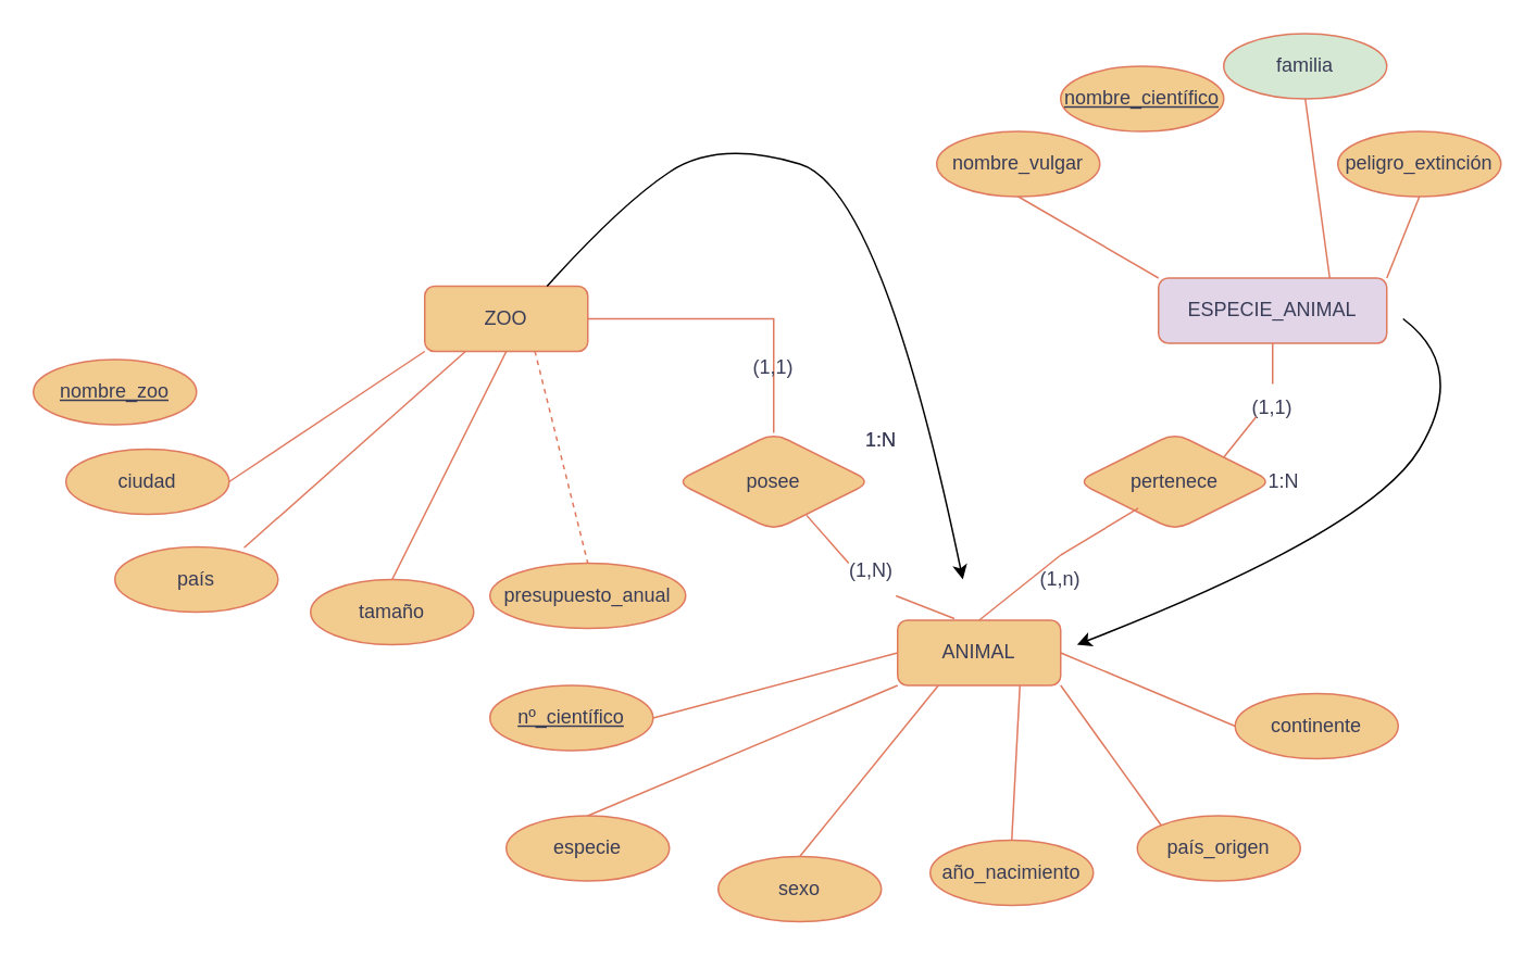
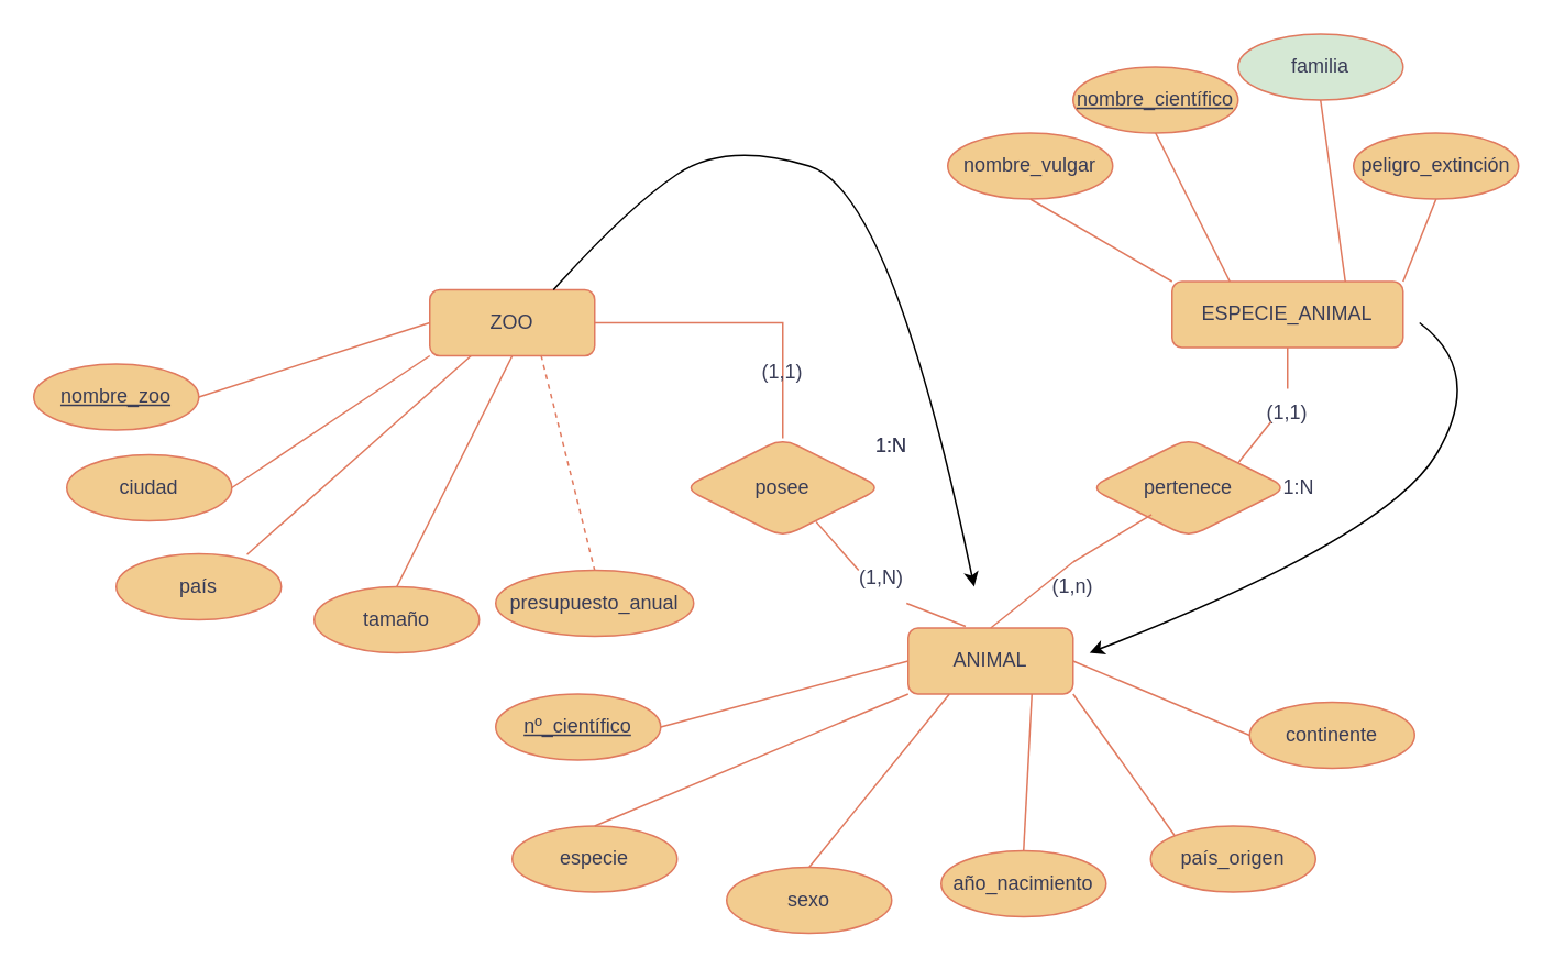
  <mxCell id="0" />
  <mxCell id="1" parent="0" />
  <mxCell id="2" value="(1,N)" style="text;html=1;strokeColor=none;fillColor=none;align=center;verticalAlign=middle;whiteSpace=wrap;rounded=1;labelBackgroundColor=none;fontColor=#393C56;" parent="1" vertex="1"><mxGeometry x="504" y="335" width="60" height="30" as="geometry" /></mxCell>
  <mxCell id="3" value="(1,n)" style="text;html=1;strokeColor=none;fillColor=none;align=center;verticalAlign=middle;whiteSpace=wrap;rounded=1;labelBackgroundColor=none;fontColor=#393C56;" parent="1" vertex="1"><mxGeometry x="620" y="340" width="60" height="30" as="geometry" /></mxCell>
  <mxCell id="4" value="(1,1)" style="text;html=1;strokeColor=none;fillColor=none;align=center;verticalAlign=middle;whiteSpace=wrap;rounded=1;labelBackgroundColor=none;fontColor=#393C56;" parent="1" vertex="1"><mxGeometry x="750" y="235" width="60" height="30" as="geometry" /></mxCell>
  <mxCell id="5" value="1:N" style="text;html=1;strokeColor=none;fillColor=none;align=center;verticalAlign=middle;whiteSpace=wrap;rounded=1;labelBackgroundColor=none;fontColor=#393C56;" parent="1" vertex="1"><mxGeometry x="757" y="280" width="60" height="30" as="geometry" /></mxCell>
  <mxCell id="6" value="1:N" style="text;html=1;strokeColor=none;fillColor=none;align=center;verticalAlign=middle;whiteSpace=wrap;rounded=1;labelBackgroundColor=none;fontColor=#393C56;" parent="1" vertex="1"><mxGeometry x="510" y="255" width="60" height="30" as="geometry" /></mxCell>
  <mxCell id="7" style="edgeStyle=orthogonalEdgeStyle;rounded=0;orthogonalLoop=1;jettySize=auto;html=1;entryX=0.5;entryY=0;entryDx=0;entryDy=0;strokeColor=#E07A5F;fontColor=#393C56;fillColor=#F2CC8F;endArrow=none;endFill=0;" parent="1" source="8" target="35" edge="1"><mxGeometry relative="1" as="geometry"><Array as="points"><mxPoint x="474" y="195" /></Array></mxGeometry></mxCell>
  <mxCell id="8" value="ZOO" style="whiteSpace=wrap;html=1;align=center;labelBackgroundColor=none;fillColor=#F2CC8F;strokeColor=#E07A5F;fontColor=#393C56;rounded=1;" parent="1" vertex="1"><mxGeometry x="260" y="175" width="100" height="40" as="geometry" /></mxCell>
- <mxCell id="9" value="ESPECIE_ANIMAL" style="whiteSpace=wrap;html=1;align=center;labelBackgroundColor=none;fillColor=#e1d5e7;strokeColor=#E07A5F;fontColor=#393C56;rounded=1;" parent="1" vertex="1"><mxGeometry x="710" y="170" width="140" height="40" as="geometry" /></mxCell>
+ <mxCell id="9" value="ESPECIE_ANIMAL" style="whiteSpace=wrap;html=1;align=center;labelBackgroundColor=none;fillColor=#F2CC8F;strokeColor=#E07A5F;fontColor=#393C56;rounded=1;" parent="1" vertex="1"><mxGeometry x="710" y="170" width="140" height="40" as="geometry" /></mxCell>
  <mxCell id="10" value="&lt;u&gt;nombre_zoo&lt;/u&gt;" style="ellipse;whiteSpace=wrap;html=1;align=center;labelBackgroundColor=none;fillColor=#F2CC8F;strokeColor=#E07A5F;fontColor=#393C56;rounded=1;" parent="1" vertex="1"><mxGeometry x="20" y="220" width="100" height="40" as="geometry" /></mxCell>
  <mxCell id="11" value="ciudad" style="ellipse;whiteSpace=wrap;html=1;align=center;labelBackgroundColor=none;fillColor=#F2CC8F;strokeColor=#E07A5F;fontColor=#393C56;rounded=1;" parent="1" vertex="1"><mxGeometry x="40" y="275" width="100" height="40" as="geometry" /></mxCell>
  <mxCell id="12" value="país" style="ellipse;whiteSpace=wrap;html=1;align=center;labelBackgroundColor=none;fillColor=#F2CC8F;strokeColor=#E07A5F;fontColor=#393C56;rounded=1;" parent="1" vertex="1"><mxGeometry x="70" y="335" width="100" height="40" as="geometry" /></mxCell>
  <mxCell id="13" value="tamaño" style="ellipse;whiteSpace=wrap;html=1;align=center;labelBackgroundColor=none;fillColor=#F2CC8F;strokeColor=#E07A5F;fontColor=#393C56;rounded=1;" parent="1" vertex="1"><mxGeometry x="190" y="355" width="100" height="40" as="geometry" /></mxCell>
  <mxCell id="14" value="presupuesto_anual" style="ellipse;whiteSpace=wrap;html=1;align=center;labelBackgroundColor=none;fillColor=#F2CC8F;strokeColor=#E07A5F;fontColor=#393C56;rounded=1;" parent="1" vertex="1"><mxGeometry x="300" y="345" width="120" height="40" as="geometry" /></mxCell>
  <mxCell id="15" value="nombre_vulgar" style="ellipse;whiteSpace=wrap;html=1;align=center;labelBackgroundColor=none;fillColor=#F2CC8F;strokeColor=#E07A5F;fontColor=#393C56;rounded=1;" parent="1" vertex="1"><mxGeometry x="574" y="80" width="100" height="40" as="geometry" /></mxCell>
  <mxCell id="16" value="&lt;u&gt;nombre_científico&lt;/u&gt;" style="ellipse;whiteSpace=wrap;html=1;align=center;labelBackgroundColor=none;fillColor=#F2CC8F;strokeColor=#E07A5F;fontColor=#393C56;rounded=1;" parent="1" vertex="1"><mxGeometry x="650" y="40" width="100" height="40" as="geometry" /></mxCell>
  <mxCell id="17" value="familia" style="ellipse;whiteSpace=wrap;html=1;align=center;labelBackgroundColor=none;fillColor=#d5e8d4;strokeColor=#E07A5F;fontColor=#393C56;rounded=1;" parent="1" vertex="1"><mxGeometry x="750" y="20" width="100" height="40" as="geometry" /></mxCell>
  <mxCell id="18" value="peligro_extinción" style="ellipse;whiteSpace=wrap;html=1;align=center;labelBackgroundColor=none;fillColor=#F2CC8F;strokeColor=#E07A5F;fontColor=#393C56;rounded=1;" parent="1" vertex="1"><mxGeometry x="820" y="80" width="100" height="40" as="geometry" /></mxCell>
  <mxCell id="19" value="ANIMAL" style="whiteSpace=wrap;html=1;align=center;labelBackgroundColor=none;fillColor=#F2CC8F;strokeColor=#E07A5F;fontColor=#393C56;rounded=1;" parent="1" vertex="1"><mxGeometry x="550" y="380" width="100" height="40" as="geometry" /></mxCell>
  <mxCell id="20" value="&lt;u&gt;nº_científico&lt;/u&gt;" style="ellipse;whiteSpace=wrap;html=1;align=center;labelBackgroundColor=none;fillColor=#F2CC8F;strokeColor=#E07A5F;fontColor=#393C56;rounded=1;" parent="1" vertex="1"><mxGeometry x="300" y="420" width="100" height="40" as="geometry" /></mxCell>
  <mxCell id="21" value="especie" style="ellipse;whiteSpace=wrap;html=1;align=center;labelBackgroundColor=none;fillColor=#F2CC8F;strokeColor=#E07A5F;fontColor=#393C56;rounded=1;" parent="1" vertex="1"><mxGeometry x="310" y="500" width="100" height="40" as="geometry" /></mxCell>
  <mxCell id="22" value="sexo" style="ellipse;whiteSpace=wrap;html=1;align=center;labelBackgroundColor=none;fillColor=#F2CC8F;strokeColor=#E07A5F;fontColor=#393C56;rounded=1;" parent="1" vertex="1"><mxGeometry x="440" y="525" width="100" height="40" as="geometry" /></mxCell>
  <mxCell id="23" value="año_nacimiento" style="ellipse;whiteSpace=wrap;html=1;align=center;labelBackgroundColor=none;fillColor=#F2CC8F;strokeColor=#E07A5F;fontColor=#393C56;rounded=1;" parent="1" vertex="1"><mxGeometry x="570" y="515" width="100" height="40" as="geometry" /></mxCell>
  <mxCell id="24" value="país_origen" style="ellipse;whiteSpace=wrap;html=1;align=center;labelBackgroundColor=none;fillColor=#F2CC8F;strokeColor=#E07A5F;fontColor=#393C56;rounded=1;" parent="1" vertex="1"><mxGeometry x="697" y="500" width="100" height="40" as="geometry" /></mxCell>
  <mxCell id="25" value="continente" style="ellipse;whiteSpace=wrap;html=1;align=center;labelBackgroundColor=none;fillColor=#F2CC8F;strokeColor=#E07A5F;fontColor=#393C56;rounded=1;" parent="1" vertex="1"><mxGeometry x="757" y="425" width="100" height="40" as="geometry" /></mxCell>
+ <mxCell id="26" value="" style="endArrow=none;html=1;rounded=1;exitX=1;exitY=0.5;exitDx=0;exitDy=0;entryX=0;entryY=0.5;entryDx=0;entryDy=0;labelBackgroundColor=none;strokeColor=#E07A5F;fontColor=default;" parent="1" source="10" target="8" edge="1"><mxGeometry relative="1" as="geometry"><mxPoint x="110" y="190.1" as="sourcePoint" /><mxPoint x="284" y="199.9" as="targetPoint" /></mxGeometry></mxCell>
  <mxCell id="27" value="" style="endArrow=none;html=1;rounded=1;exitX=0.675;exitY=0.992;exitDx=0;exitDy=0;entryX=0.5;entryY=0;entryDx=0;entryDy=0;labelBackgroundColor=none;strokeColor=#E07A5F;fontColor=default;exitPerimeter=0;dashed=1;" parent="1" source="8" target="14" edge="1"><mxGeometry relative="1" as="geometry"><mxPoint x="400" y="215" as="sourcePoint" /><mxPoint x="560" y="215" as="targetPoint" /><Array as="points" /></mxGeometry></mxCell>
  <mxCell id="28" value="" style="endArrow=none;html=1;rounded=1;exitX=1;exitY=0.5;exitDx=0;exitDy=0;entryX=0;entryY=1;entryDx=0;entryDy=0;labelBackgroundColor=none;strokeColor=#E07A5F;fontColor=default;" parent="1" source="11" target="8" edge="1"><mxGeometry relative="1" as="geometry"><mxPoint x="220" y="255" as="sourcePoint" /><mxPoint x="380" y="255" as="targetPoint" /></mxGeometry></mxCell>
  <mxCell id="29" value="" style="endArrow=none;html=1;rounded=1;exitX=0.25;exitY=1;exitDx=0;exitDy=0;entryX=0.792;entryY=0.013;entryDx=0;entryDy=0;labelBackgroundColor=none;strokeColor=#E07A5F;fontColor=default;entryPerimeter=0;" parent="1" source="8" target="12" edge="1"><mxGeometry relative="1" as="geometry"><mxPoint x="310" y="265" as="sourcePoint" /><mxPoint x="470" y="265" as="targetPoint" /></mxGeometry></mxCell>
  <mxCell id="30" value="" style="endArrow=none;html=1;rounded=1;exitX=0.5;exitY=1;exitDx=0;exitDy=0;entryX=0.5;entryY=0;entryDx=0;entryDy=0;labelBackgroundColor=none;strokeColor=#E07A5F;fontColor=default;" parent="1" source="8" target="13" edge="1"><mxGeometry relative="1" as="geometry"><mxPoint x="340" y="255" as="sourcePoint" /><mxPoint x="500" y="255" as="targetPoint" /></mxGeometry></mxCell>
  <mxCell id="31" value="" style="endArrow=none;html=1;rounded=1;exitX=0.5;exitY=1;exitDx=0;exitDy=0;entryX=0;entryY=0;entryDx=0;entryDy=0;labelBackgroundColor=none;strokeColor=#E07A5F;fontColor=default;" parent="1" source="15" target="9" edge="1"><mxGeometry relative="1" as="geometry"><mxPoint x="580" y="110" as="sourcePoint" /><mxPoint x="740" y="110" as="targetPoint" /></mxGeometry></mxCell>
+ <mxCell id="32" value="" style="endArrow=none;html=1;rounded=1;exitX=0.5;exitY=1;exitDx=0;exitDy=0;entryX=0.25;entryY=0;entryDx=0;entryDy=0;labelBackgroundColor=none;strokeColor=#E07A5F;fontColor=default;" parent="1" source="16" target="9" edge="1"><mxGeometry relative="1" as="geometry"><mxPoint x="600" y="80" as="sourcePoint" /><mxPoint x="760" y="80" as="targetPoint" /></mxGeometry></mxCell>
  <mxCell id="33" value="" style="endArrow=none;html=1;rounded=1;exitX=0.75;exitY=0;exitDx=0;exitDy=0;entryX=0.5;entryY=1;entryDx=0;entryDy=0;labelBackgroundColor=none;strokeColor=#E07A5F;fontColor=default;" parent="1" source="9" target="17" edge="1"><mxGeometry relative="1" as="geometry"><mxPoint x="690" y="110" as="sourcePoint" /><mxPoint x="850" y="110" as="targetPoint" /></mxGeometry></mxCell>
  <mxCell id="34" value="" style="endArrow=none;html=1;rounded=1;entryX=0.5;entryY=1;entryDx=0;entryDy=0;exitX=1;exitY=0;exitDx=0;exitDy=0;labelBackgroundColor=none;strokeColor=#E07A5F;fontColor=default;" parent="1" source="9" target="18" edge="1"><mxGeometry relative="1" as="geometry"><mxPoint x="740" y="150" as="sourcePoint" /><mxPoint x="900" y="150" as="targetPoint" /></mxGeometry></mxCell>
  <mxCell id="35" value="posee" style="shape=rhombus;perimeter=rhombusPerimeter;whiteSpace=wrap;html=1;align=center;labelBackgroundColor=none;fillColor=#F2CC8F;strokeColor=#E07A5F;fontColor=#393C56;rounded=1;" parent="1" vertex="1"><mxGeometry x="414" y="265" width="120" height="60" as="geometry" /></mxCell>
  <mxCell id="36" value="" style="endArrow=none;html=1;rounded=1;entryX=0.668;entryY=0.843;entryDx=0;entryDy=0;entryPerimeter=0;labelBackgroundColor=none;strokeColor=#E07A5F;fontColor=default;" parent="1" target="35" edge="1"><mxGeometry relative="1" as="geometry"><mxPoint x="520" y="345" as="sourcePoint" /><mxPoint x="667" y="310.5" as="targetPoint" /></mxGeometry></mxCell>
  <mxCell id="37" value="1:N" style="text;html=1;strokeColor=none;fillColor=none;align=center;verticalAlign=middle;whiteSpace=wrap;rounded=1;labelBackgroundColor=none;fontColor=#393C56;" parent="1" vertex="1"><mxGeometry x="510" y="255" width="60" height="30" as="geometry" /></mxCell>
  <mxCell id="38" value="" style="endArrow=none;html=1;rounded=1;exitX=0.348;exitY=-0.025;exitDx=0;exitDy=0;exitPerimeter=0;entryX=0.75;entryY=1;entryDx=0;entryDy=0;labelBackgroundColor=none;strokeColor=#E07A5F;fontColor=default;" parent="1" source="19" target="2" edge="1"><mxGeometry relative="1" as="geometry"><mxPoint x="635" y="354" as="sourcePoint" /><mxPoint x="657" y="304" as="targetPoint" /></mxGeometry></mxCell>
  <mxCell id="39" value="" style="endArrow=none;html=1;rounded=1;exitX=1;exitY=0.5;exitDx=0;exitDy=0;entryX=0;entryY=0.5;entryDx=0;entryDy=0;entryPerimeter=0;labelBackgroundColor=none;strokeColor=#E07A5F;fontColor=default;" parent="1" source="20" target="19" edge="1"><mxGeometry relative="1" as="geometry"><mxPoint x="520" y="375" as="sourcePoint" /><mxPoint x="680" y="375" as="targetPoint" /></mxGeometry></mxCell>
  <mxCell id="40" value="" style="endArrow=none;html=1;rounded=1;exitX=1;exitY=0.5;exitDx=0;exitDy=0;entryX=0;entryY=0.5;entryDx=0;entryDy=0;labelBackgroundColor=none;strokeColor=#E07A5F;fontColor=default;" parent="1" source="19" target="25" edge="1"><mxGeometry relative="1" as="geometry"><mxPoint x="690" y="375" as="sourcePoint" /><mxPoint x="750" y="365" as="targetPoint" /></mxGeometry></mxCell>
  <mxCell id="41" value="" style="endArrow=none;html=1;rounded=1;exitX=0.5;exitY=0;exitDx=0;exitDy=0;entryX=0.25;entryY=1;entryDx=0;entryDy=0;labelBackgroundColor=none;strokeColor=#E07A5F;fontColor=default;" parent="1" source="22" target="19" edge="1"><mxGeometry relative="1" as="geometry"><mxPoint x="555" y="431" as="sourcePoint" /><mxPoint x="590" y="405" as="targetPoint" /></mxGeometry></mxCell>
  <mxCell id="42" value="" style="endArrow=none;html=1;rounded=1;exitX=0.5;exitY=0;exitDx=0;exitDy=0;entryX=0.75;entryY=1;entryDx=0;entryDy=0;labelBackgroundColor=none;strokeColor=#E07A5F;fontColor=default;" parent="1" source="23" target="19" edge="1"><mxGeometry relative="1" as="geometry"><mxPoint x="575" y="451" as="sourcePoint" /><mxPoint x="610" y="425" as="targetPoint" /></mxGeometry></mxCell>
  <mxCell id="43" value="" style="endArrow=none;html=1;rounded=1;exitX=0;exitY=0;exitDx=0;exitDy=0;entryX=1;entryY=1;entryDx=0;entryDy=0;labelBackgroundColor=none;strokeColor=#E07A5F;fontColor=default;" parent="1" source="24" target="19" edge="1"><mxGeometry relative="1" as="geometry"><mxPoint x="585" y="461" as="sourcePoint" /><mxPoint x="620" y="435" as="targetPoint" /></mxGeometry></mxCell>
  <mxCell id="44" value="(1,1)" style="text;html=1;strokeColor=none;fillColor=none;align=center;verticalAlign=middle;whiteSpace=wrap;rounded=1;labelBackgroundColor=none;fontColor=#393C56;" parent="1" vertex="1"><mxGeometry x="444" y="210" width="60" height="30" as="geometry" /></mxCell>
  <mxCell id="45" value="pertenece" style="shape=rhombus;perimeter=rhombusPerimeter;whiteSpace=wrap;html=1;align=center;labelBackgroundColor=none;fillColor=#F2CC8F;strokeColor=#E07A5F;fontColor=#393C56;rounded=1;" parent="1" vertex="1"><mxGeometry x="660" y="265" width="120" height="60" as="geometry" /></mxCell>
  <mxCell id="46" value="" style="endArrow=none;html=1;rounded=1;exitX=0.5;exitY=0;exitDx=0;exitDy=0;entryX=0.5;entryY=1;entryDx=0;entryDy=0;labelBackgroundColor=none;strokeColor=#E07A5F;fontColor=default;" parent="1" source="4" target="9" edge="1"><mxGeometry relative="1" as="geometry"><mxPoint x="690" y="265" as="sourcePoint" /><mxPoint x="850" y="265" as="targetPoint" /></mxGeometry></mxCell>
  <mxCell id="47" value="" style="endArrow=none;html=1;rounded=1;exitX=0.5;exitY=0;exitDx=0;exitDy=0;entryX=0.313;entryY=0.772;entryDx=0;entryDy=0;labelBackgroundColor=none;strokeColor=#E07A5F;fontColor=default;entryPerimeter=0;" parent="1" source="3" target="45" edge="1"><mxGeometry relative="1" as="geometry"><mxPoint x="630" y="355" as="sourcePoint" /><mxPoint x="790" y="355" as="targetPoint" /></mxGeometry></mxCell>
  <mxCell id="48" value="" style="endArrow=none;html=1;rounded=1;exitX=0.5;exitY=0;exitDx=0;exitDy=0;entryX=0.5;entryY=0;entryDx=0;entryDy=0;labelBackgroundColor=none;strokeColor=#E07A5F;fontColor=default;" parent="1" source="19" target="3" edge="1"><mxGeometry relative="1" as="geometry"><mxPoint x="625" y="380" as="sourcePoint" /><mxPoint x="640" y="325" as="targetPoint" /></mxGeometry></mxCell>
  <mxCell id="49" value="" style="endArrow=none;html=1;rounded=1;exitX=1;exitY=0;exitDx=0;exitDy=0;labelBackgroundColor=none;strokeColor=#E07A5F;fontColor=default;" parent="1" source="45" edge="1"><mxGeometry relative="1" as="geometry"><mxPoint x="770" y="295" as="sourcePoint" /><mxPoint x="770" y="255" as="targetPoint" /></mxGeometry></mxCell>
  <mxCell id="50" value="" style="endArrow=none;html=1;rounded=1;exitX=0;exitY=1;exitDx=0;exitDy=0;entryX=0.5;entryY=0;entryDx=0;entryDy=0;labelBackgroundColor=none;strokeColor=#E07A5F;fontColor=default;" parent="1" source="19" target="21" edge="1"><mxGeometry relative="1" as="geometry"><mxPoint x="730" y="375" as="sourcePoint" /><mxPoint x="890" y="375" as="targetPoint" /></mxGeometry></mxCell>
  <mxCell id="51" value="" style="curved=1;endArrow=classic;html=1;rounded=0;" edge="1" parent="1"><mxGeometry width="50" height="50" relative="1" as="geometry"><mxPoint x="860" y="195" as="sourcePoint" /><mxPoint x="660" y="395" as="targetPoint" /><Array as="points"><mxPoint x="900" y="225" /><mxPoint x="840" y="325" /></Array></mxGeometry></mxCell>
  <mxCell id="52" value="" style="curved=1;endArrow=classic;html=1;rounded=0;exitX=0.75;exitY=0;exitDx=0;exitDy=0;" edge="1" parent="1" source="8"><mxGeometry width="50" height="50" relative="1" as="geometry"><mxPoint x="340" y="145" as="sourcePoint" /><mxPoint x="590" y="355" as="targetPoint" /><Array as="points"><mxPoint x="380" y="125" /><mxPoint x="440" y="85" /><mxPoint x="540" y="115" /></Array></mxGeometry></mxCell>
